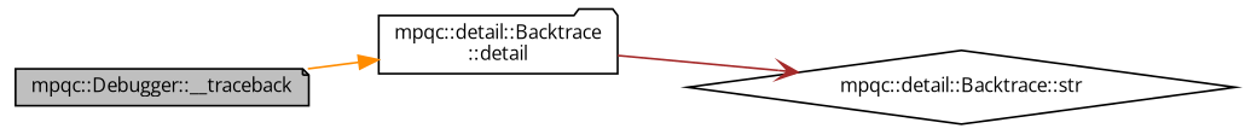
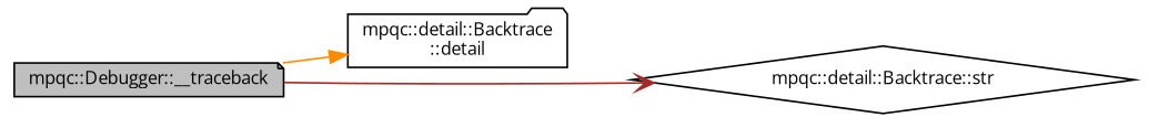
  digraph {
    fontname="Open Sans"
    rankdir=LR
    node [color=black fillcolor=white fontname="Open Sans" fontsize=10 style=filled]
    edge [fontname="Open Sans" fontsize=10 labelfontname=FreeSans labelfontsize=10 style=solid]
    n1 [fillcolor=grey75 fontcolor=black height=0.2 label="mpqc::Debugger::__traceback" shape=note width=0.4]
    n2 [height=0.2 label="mpqc::detail::Backtrace\l::detail" shape=folder width=0.4]
    n3 [height=0.2 label="mpqc::detail::Backtrace::str" shape=diamond width=0.4]
    n1 -> n2 [arrowhead=normal color=darkorange]
-   n2 -> n3 [arrowhead=vee color=brown]
+   n1 -> n3 [arrowhead=vee color=brown]
  }
